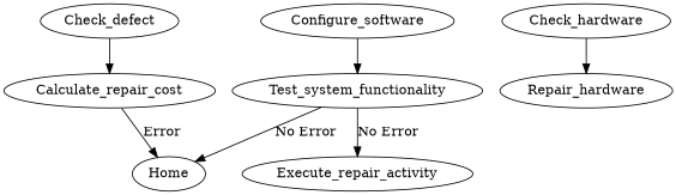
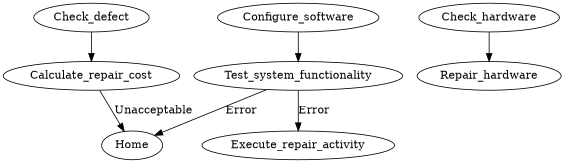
  digraph {
    Check_defect
    Calculate_repair_cost
    Home
    Check_hardware
    Repair_hardware
    Configure_software
    Test_system_functionality
    Execute_repair_activity
    Check_defect -> Calculate_repair_cost
-   Calculate_repair_cost -> Home [label=Error]
+   Calculate_repair_cost -> Home [label=Unacceptable]
    Check_hardware -> Repair_hardware
    Configure_software -> Test_system_functionality
-   Test_system_functionality -> Home [label="No Error"]
-   Test_system_functionality -> Execute_repair_activity [label="No Error"]
+   Test_system_functionality -> Home [label=Error]
+   Test_system_functionality -> Execute_repair_activity [label=Error]
  }
